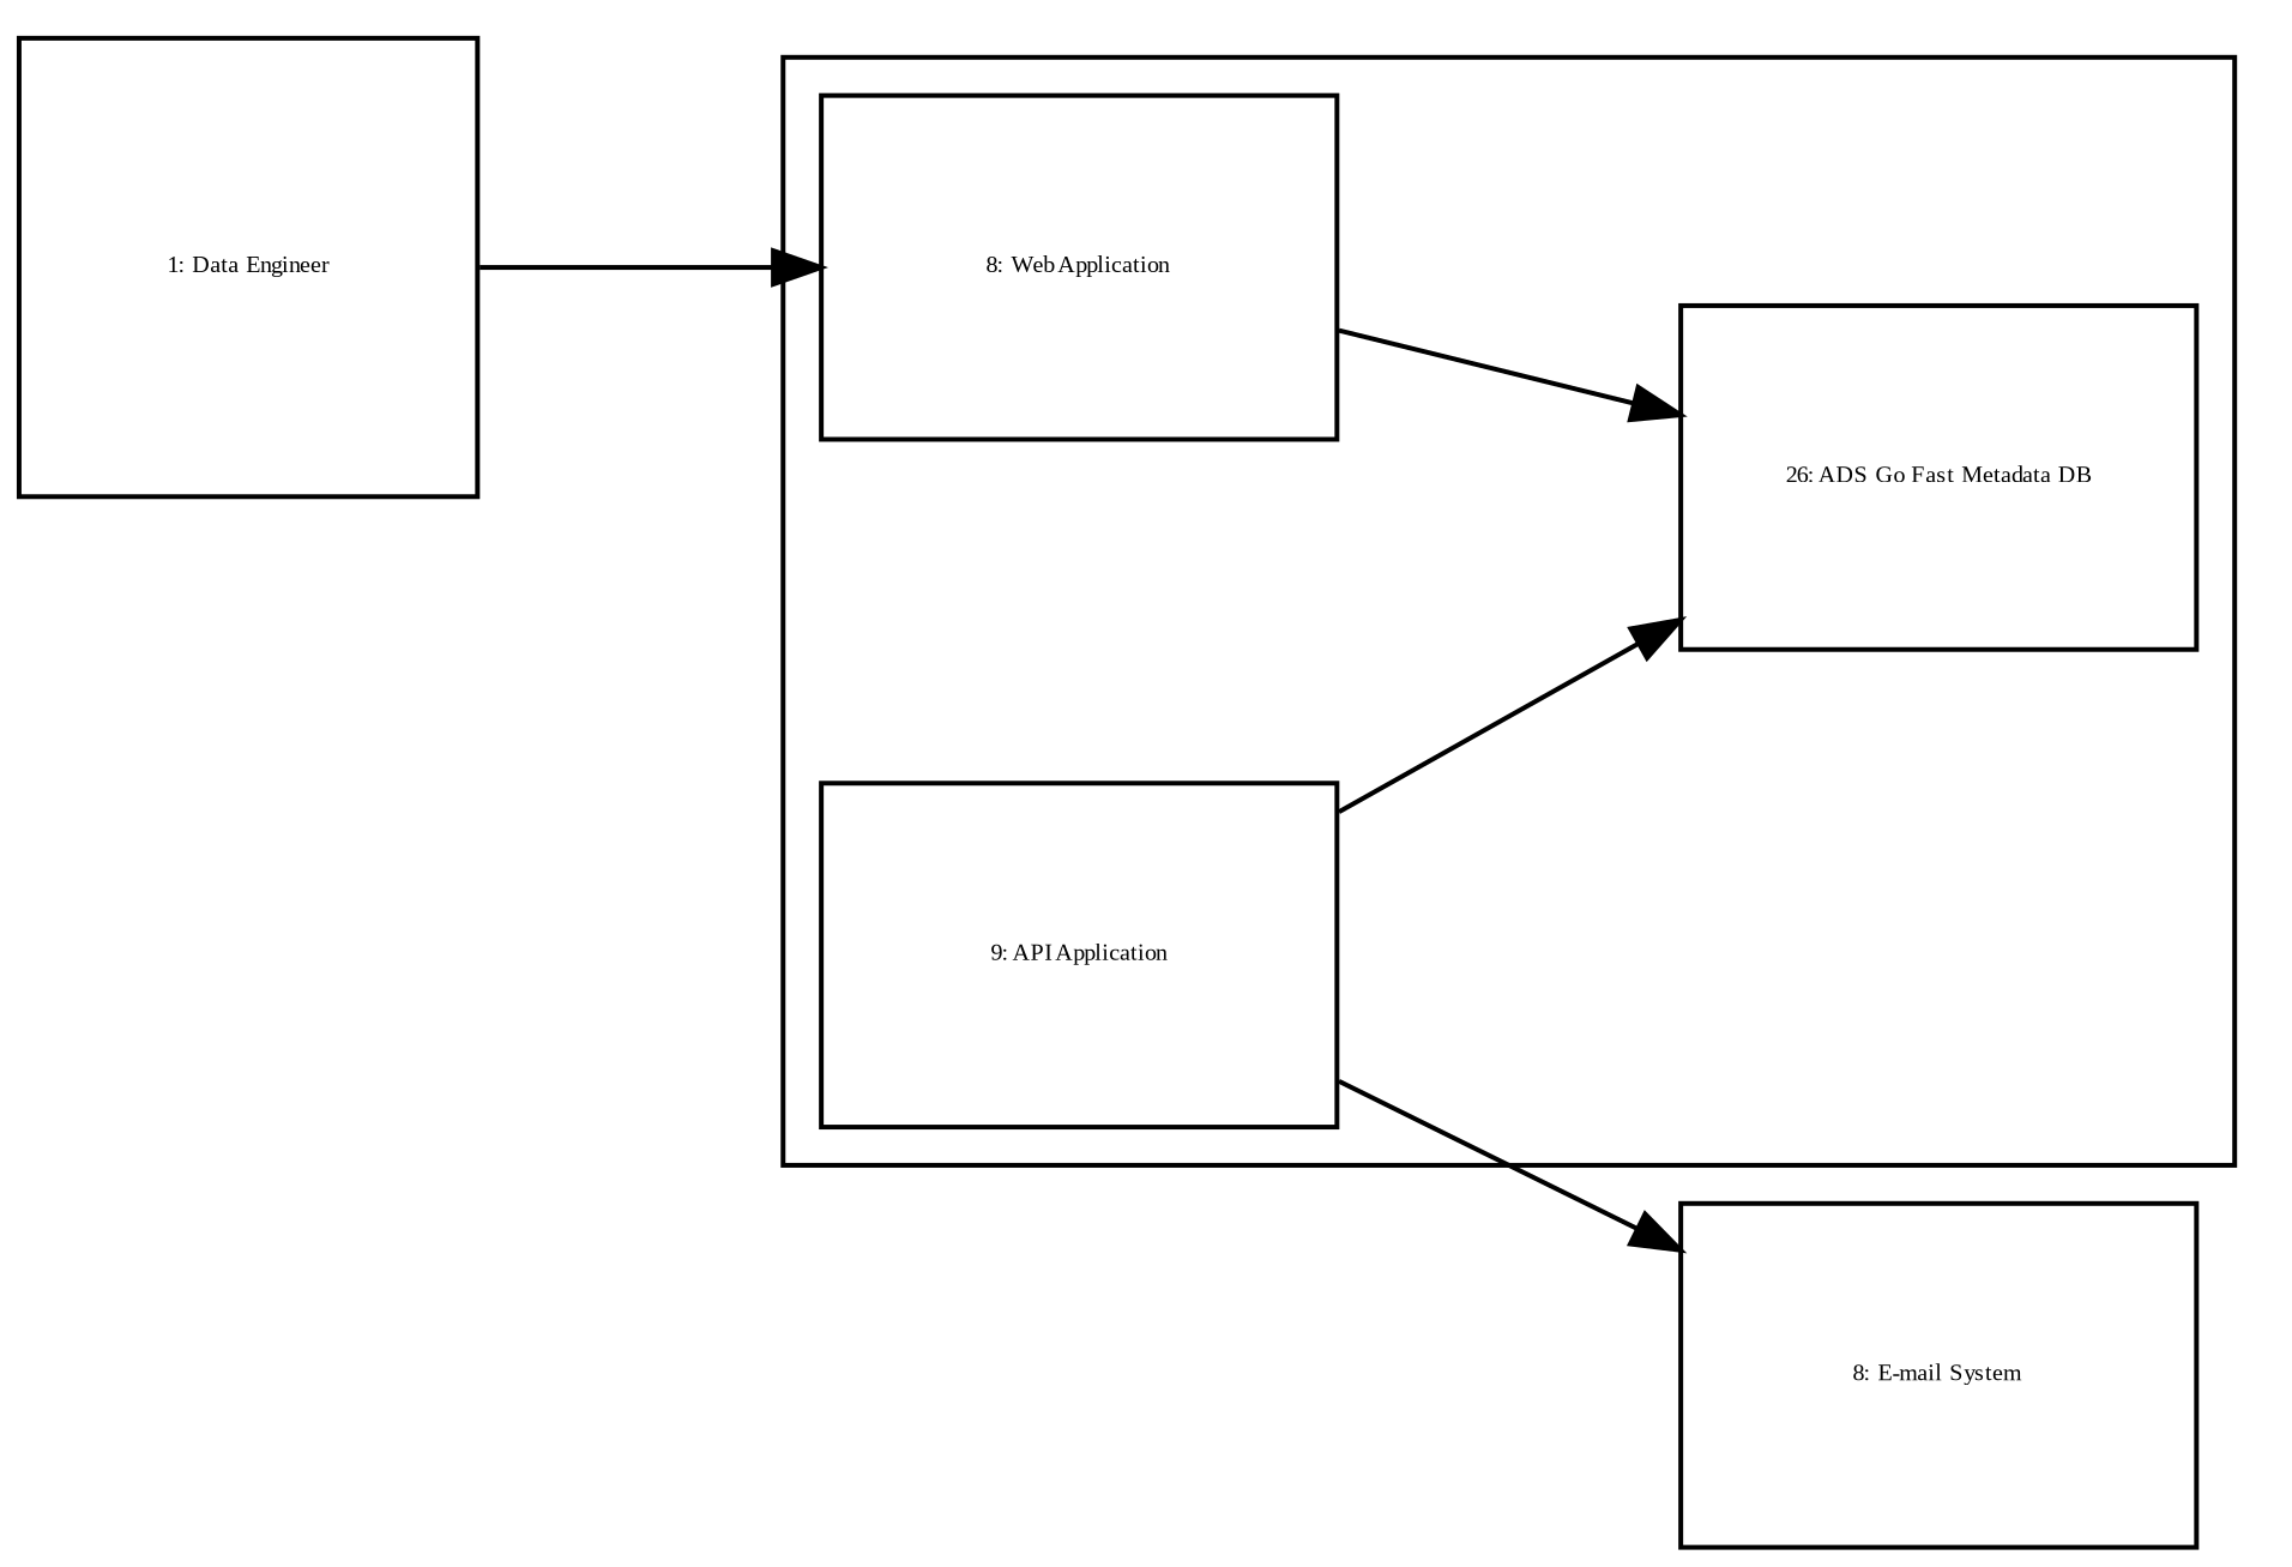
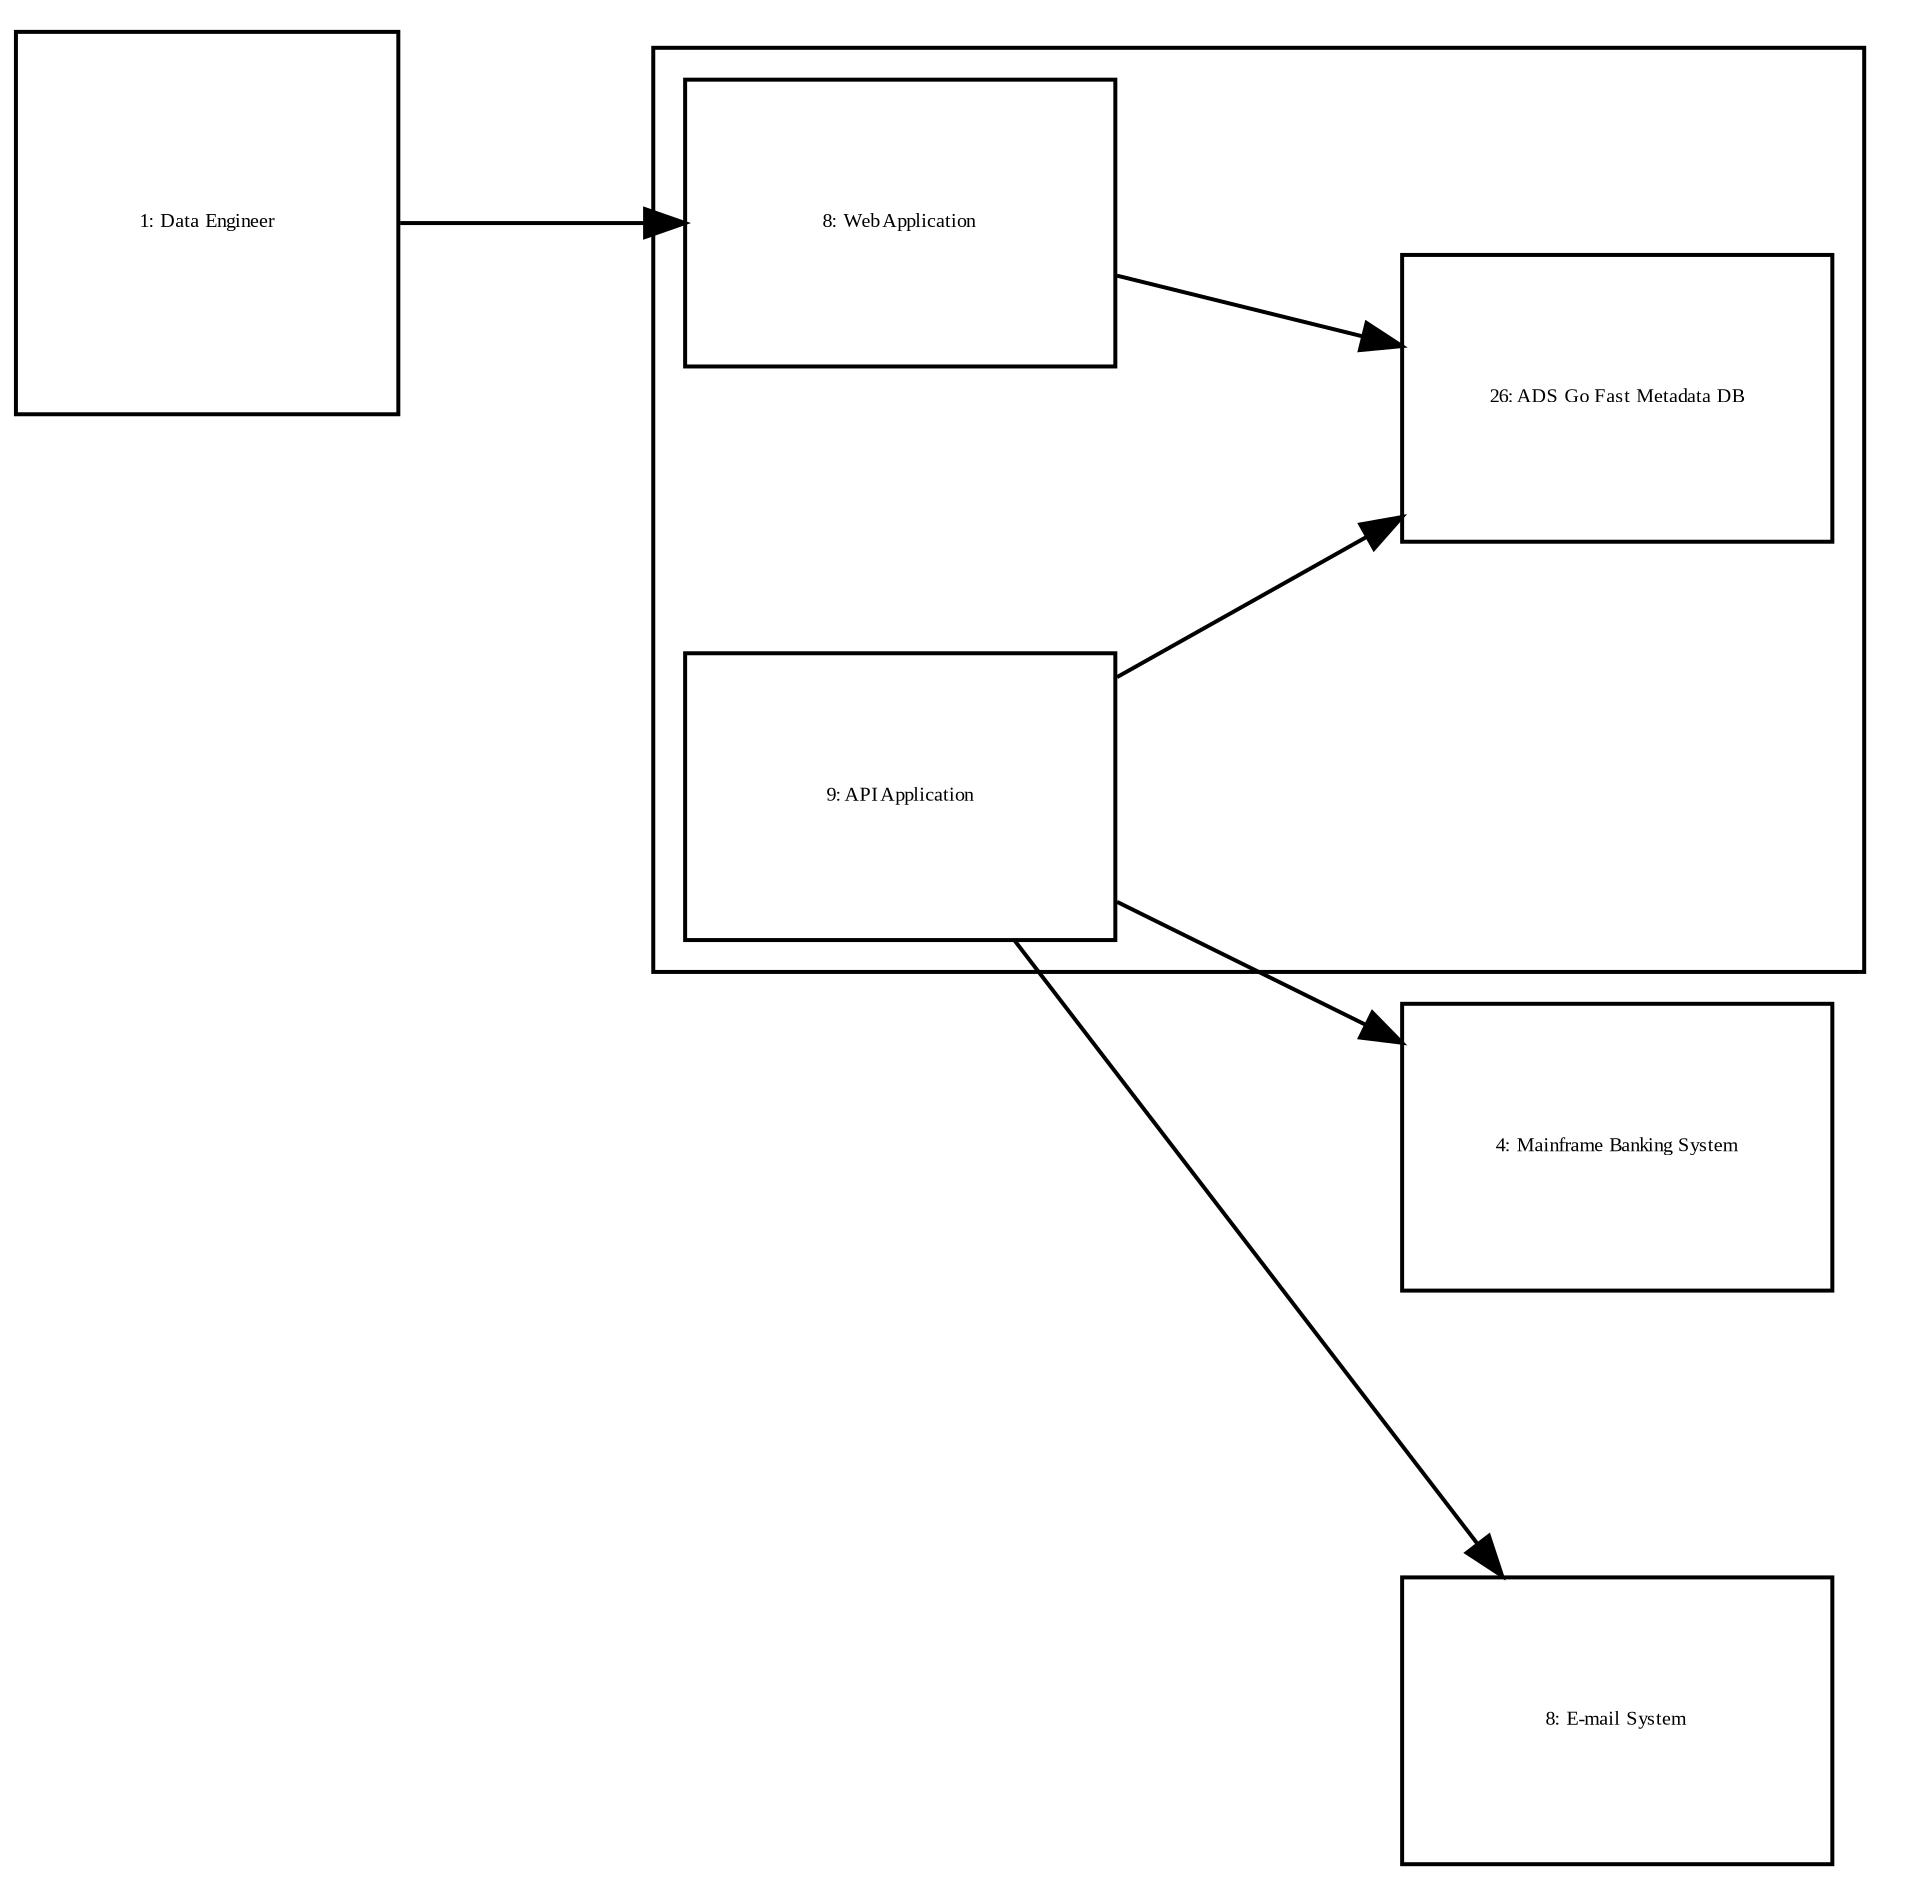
  digraph {
    compound=true
    fontname="Liberation Serif"
    fontsize=5
    nodesep=1.0
    rankdir=LR
    ranksep=1.0
    splines=polyline
    node [fixedsize=true fontname="Liberation Serif" fontsize=5 shape=box]
    edge [fontname="Liberation Serif"]
    n1 [height=1.000000 label="26: ADS Go Fast Metadata DB" width=1.500000]
    n2 [height=1.000000 label="8: Web Application" width=1.500000]
    n3 [height=1.000000 label="9: API Application" width=1.500000]
+   n4 [height=1.000000 label="4: Mainframe Banking System" width=1.500000]
    n5 [height=1.000000 label="8: E-mail System" width=1.500000]
    n6 [height=1.333333 label="1: Data Engineer" width=1.333333]
    subgraph cluster_1 {
      n1
      n2
      n3
    }
    n2 -> n1
    n3 -> n1
+   n3 -> n4
    n3 -> n5
    n6 -> n2
  }
